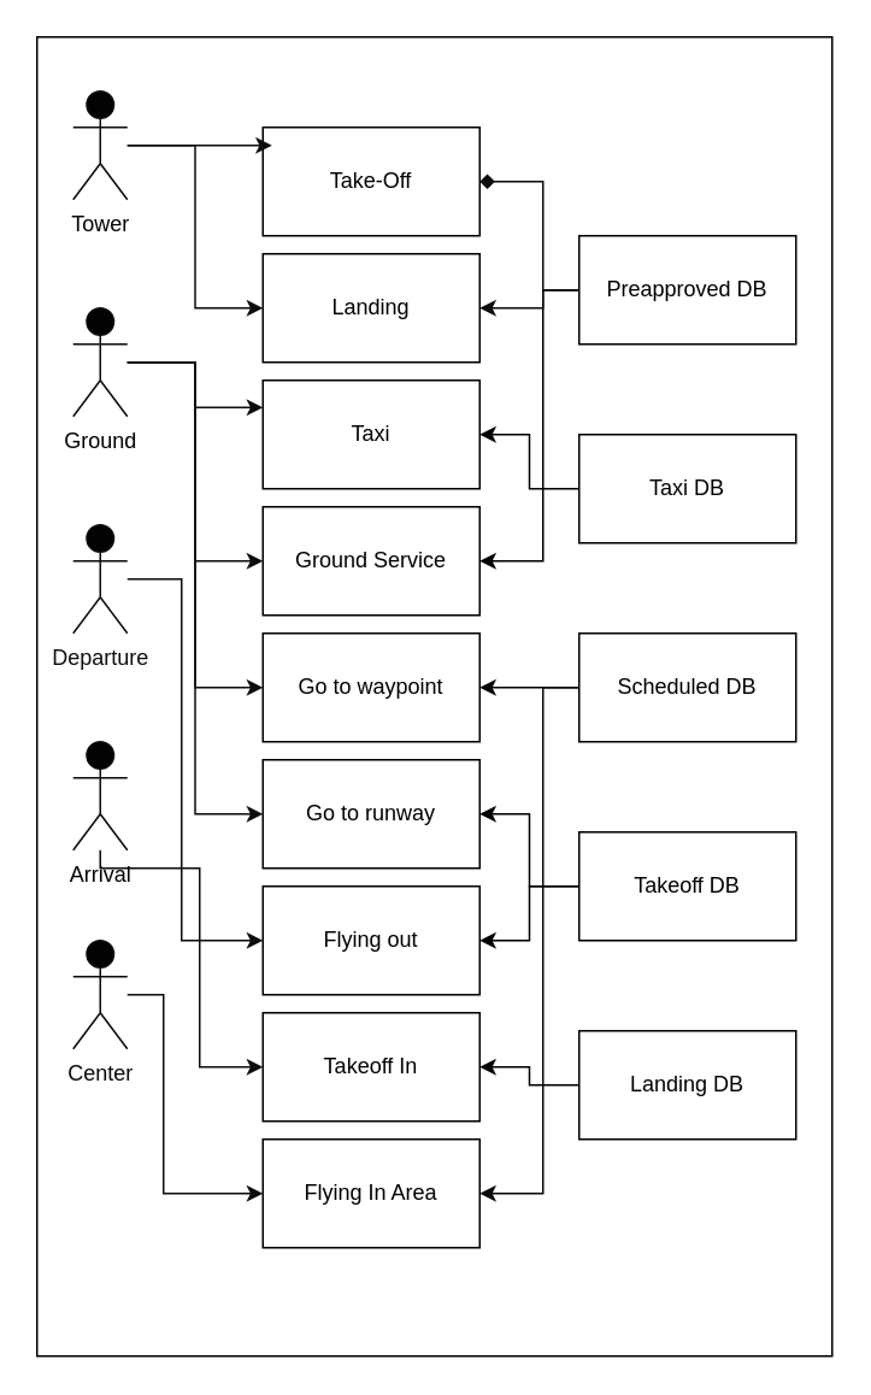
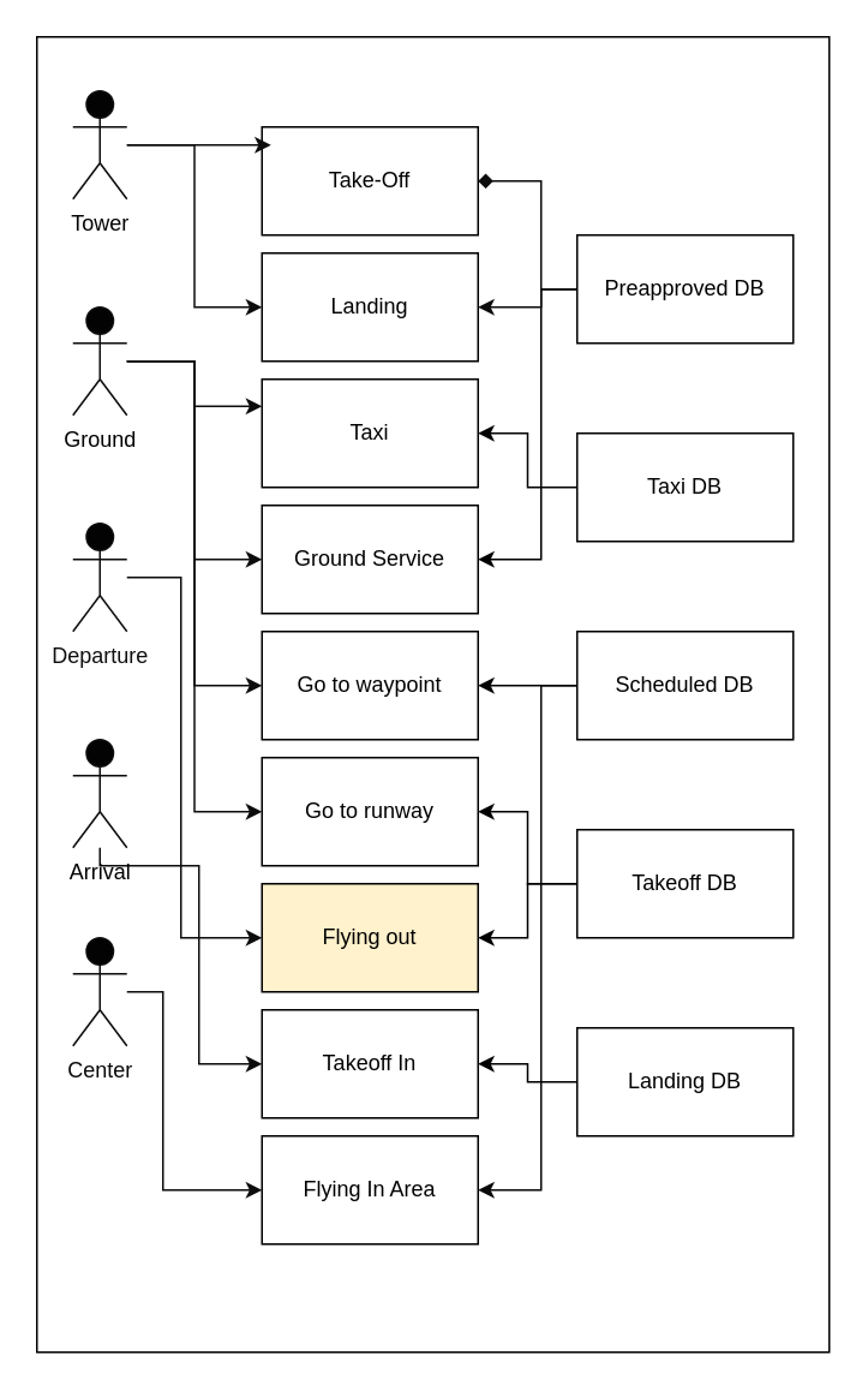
  <mxCell id="0" />
  <mxCell id="1" parent="0" />
  <mxCell id="2" value="" style="whiteSpace=wrap;html=1;fillColor=#FFFFFF;" vertex="1" parent="1"><mxGeometry x="20" y="20" width="440" height="730" as="geometry" /></mxCell>
  <mxCell id="3" value="Take-Off" style="rounded=0;whiteSpace=wrap;html=1;movable=1;resizable=1;rotatable=1;deletable=1;editable=1;locked=0;connectable=1;" parent="1" vertex="1"><mxGeometry x="145" y="70" width="120" height="60" as="geometry" /></mxCell>
  <mxCell id="4" value="Landing" style="rounded=0;whiteSpace=wrap;html=1;movable=1;resizable=1;rotatable=1;deletable=1;editable=1;locked=0;connectable=1;" parent="1" vertex="1"><mxGeometry x="145" y="140" width="120" height="60" as="geometry" /></mxCell>
  <mxCell id="5" value="Taxi" style="rounded=0;whiteSpace=wrap;html=1;movable=1;resizable=1;rotatable=1;deletable=1;editable=1;locked=0;connectable=1;" parent="1" vertex="1"><mxGeometry x="145" y="210" width="120" height="60" as="geometry" /></mxCell>
  <mxCell id="6" value="Ground&amp;nbsp;&lt;span style=&quot;background-color: initial;&quot;&gt;Service&lt;/span&gt;" style="rounded=0;whiteSpace=wrap;html=1;movable=1;resizable=1;rotatable=1;deletable=1;editable=1;locked=0;connectable=1;" parent="1" vertex="1"><mxGeometry x="145" y="280" width="120" height="60" as="geometry" /></mxCell>
  <mxCell id="7" value="Go to waypoint" style="rounded=0;whiteSpace=wrap;html=1;movable=1;resizable=1;rotatable=1;deletable=1;editable=1;locked=0;connectable=1;" parent="1" vertex="1"><mxGeometry x="145" y="350" width="120" height="60" as="geometry" /></mxCell>
  <mxCell id="8" value="Go to runway" style="rounded=0;whiteSpace=wrap;html=1;movable=1;resizable=1;rotatable=1;deletable=1;editable=1;locked=0;connectable=1;" parent="1" vertex="1"><mxGeometry x="145" y="420" width="120" height="60" as="geometry" /></mxCell>
- <mxCell id="9" value="Flying&lt;span style=&quot;background-color: initial;&quot;&gt;&amp;nbsp;out&lt;/span&gt;" style="rounded=0;whiteSpace=wrap;html=1;movable=1;resizable=1;rotatable=1;deletable=1;editable=1;locked=0;connectable=1;" parent="1" vertex="1"><mxGeometry x="145" y="490" width="120" height="60" as="geometry" /></mxCell>
+ <mxCell id="9" value="Flying&lt;span style=&quot;background-color: initial;&quot;&gt;&amp;nbsp;out&lt;/span&gt;" style="rounded=0;whiteSpace=wrap;html=1;movable=1;resizable=1;rotatable=1;deletable=1;editable=1;locked=0;connectable=1;fillColor=#fff2cc;" parent="1" vertex="1"><mxGeometry x="145" y="490" width="120" height="60" as="geometry" /></mxCell>
  <mxCell id="10" value="Takeoff In" style="rounded=0;whiteSpace=wrap;html=1;movable=1;resizable=1;rotatable=1;deletable=1;editable=1;locked=0;connectable=1;" parent="1" vertex="1"><mxGeometry x="145" y="560" width="120" height="60" as="geometry" /></mxCell>
  <mxCell id="11" value="Flying In Area" style="rounded=0;whiteSpace=wrap;html=1;movable=1;resizable=1;rotatable=1;deletable=1;editable=1;locked=0;connectable=1;" parent="1" vertex="1"><mxGeometry x="145" y="630" width="120" height="60" as="geometry" /></mxCell>
  <mxCell id="12" style="edgeStyle=orthogonalEdgeStyle;rounded=0;orthogonalLoop=1;jettySize=auto;html=1;strokeColor=#0D0D0D;fillColor=#030303;" parent="1" source="13" edge="1"><mxGeometry relative="1" as="geometry"><mxPoint x="150" y="80" as="targetPoint" /></mxGeometry></mxCell>
  <mxCell id="13" value="&lt;font color=&quot;#030303&quot;&gt;Tower&lt;/font&gt;&lt;div&gt;&lt;br&gt;&lt;/div&gt;" style="shape=umlActor;verticalLabelPosition=bottom;verticalAlign=top;html=1;outlineConnect=0;fillColor=#030303;strokeColor=#0D0D0D;" parent="1" vertex="1"><mxGeometry x="40" y="50" width="30" height="60" as="geometry" /></mxCell>
  <mxCell id="14" style="edgeStyle=orthogonalEdgeStyle;rounded=0;orthogonalLoop=1;jettySize=auto;html=1;entryX=0;entryY=0.25;entryDx=0;entryDy=0;strokeColor=#0D0D0D;fillColor=#030303;" parent="1" source="18" target="5" edge="1"><mxGeometry relative="1" as="geometry" /></mxCell>
  <mxCell id="15" style="edgeStyle=orthogonalEdgeStyle;rounded=0;orthogonalLoop=1;jettySize=auto;html=1;entryX=0;entryY=0.5;entryDx=0;entryDy=0;strokeColor=#0D0D0D;fillColor=#030303;" parent="1" source="18" target="6" edge="1"><mxGeometry relative="1" as="geometry" /></mxCell>
  <mxCell id="16" style="edgeStyle=orthogonalEdgeStyle;rounded=0;orthogonalLoop=1;jettySize=auto;html=1;entryX=0;entryY=0.5;entryDx=0;entryDy=0;strokeColor=#0D0D0D;fillColor=#030303;" parent="1" source="18" target="7" edge="1"><mxGeometry relative="1" as="geometry" /></mxCell>
  <mxCell id="17" style="edgeStyle=orthogonalEdgeStyle;rounded=0;orthogonalLoop=1;jettySize=auto;html=1;entryX=0;entryY=0.5;entryDx=0;entryDy=0;strokeColor=#0D0D0D;fillColor=#030303;" parent="1" source="18" target="8" edge="1"><mxGeometry relative="1" as="geometry" /></mxCell>
  <mxCell id="18" value="&lt;font color=&quot;#000000&quot;&gt;Ground&lt;/font&gt;&lt;div&gt;&lt;br&gt;&lt;/div&gt;" style="shape=umlActor;verticalLabelPosition=bottom;verticalAlign=top;html=1;outlineConnect=0;fillColor=#030303;strokeColor=#0D0D0D;" parent="1" vertex="1"><mxGeometry x="40" y="170" width="30" height="60" as="geometry" /></mxCell>
  <mxCell id="19" style="edgeStyle=orthogonalEdgeStyle;rounded=0;orthogonalLoop=1;jettySize=auto;html=1;entryX=0;entryY=0.5;entryDx=0;entryDy=0;strokeColor=#0D0D0D;fillColor=#030303;" parent="1" source="20" target="11" edge="1"><mxGeometry relative="1" as="geometry"><Array as="points"><mxPoint x="90" y="550" /><mxPoint x="90" y="660" /></Array></mxGeometry></mxCell>
  <mxCell id="20" value="&lt;font color=&quot;#080808&quot;&gt;Center&lt;/font&gt;&lt;div&gt;&lt;br&gt;&lt;/div&gt;" style="shape=umlActor;verticalLabelPosition=bottom;verticalAlign=top;html=1;outlineConnect=0;fillColor=#030303;strokeColor=#0D0D0D;" parent="1" vertex="1"><mxGeometry x="40" y="520" width="30" height="60" as="geometry" /></mxCell>
  <mxCell id="21" style="edgeStyle=orthogonalEdgeStyle;rounded=0;orthogonalLoop=1;jettySize=auto;html=1;entryX=0;entryY=0.5;entryDx=0;entryDy=0;strokeColor=#0D0D0D;fillColor=#030303;" parent="1" source="22" target="9" edge="1"><mxGeometry relative="1" as="geometry"><Array as="points"><mxPoint x="100" y="320" /><mxPoint x="100" y="520" /></Array></mxGeometry></mxCell>
  <mxCell id="22" value="&lt;font color=&quot;#0f0f0f&quot;&gt;Departure&lt;/font&gt;&lt;div&gt;&lt;br&gt;&lt;/div&gt;" style="shape=umlActor;verticalLabelPosition=bottom;verticalAlign=top;html=1;outlineConnect=0;fillColor=#030303;strokeColor=#0D0D0D;" parent="1" vertex="1"><mxGeometry x="40" y="290" width="30" height="60" as="geometry" /></mxCell>
  <mxCell id="23" style="edgeStyle=orthogonalEdgeStyle;rounded=0;orthogonalLoop=1;jettySize=auto;html=1;entryX=0;entryY=0.5;entryDx=0;entryDy=0;strokeColor=#0D0D0D;fillColor=#030303;" parent="1" source="24" target="10" edge="1"><mxGeometry relative="1" as="geometry"><Array as="points"><mxPoint x="55" y="480" /><mxPoint x="110" y="480" /><mxPoint x="110" y="590" /></Array></mxGeometry></mxCell>
  <mxCell id="24" value="&lt;font color=&quot;#000000&quot;&gt;Arrival&lt;/font&gt;&lt;div&gt;&lt;br&gt;&lt;/div&gt;" style="shape=umlActor;verticalLabelPosition=bottom;verticalAlign=top;html=1;outlineConnect=0;fillColor=#030303;strokeColor=#0D0D0D;" parent="1" vertex="1"><mxGeometry x="40" y="410" width="30" height="60" as="geometry" /></mxCell>
  <mxCell id="25" style="edgeStyle=orthogonalEdgeStyle;rounded=0;orthogonalLoop=1;jettySize=auto;html=1;entryX=1;entryY=0.5;entryDx=0;entryDy=0;strokeColor=#000000;" edge="1" parent="1" source="28" target="6"><mxGeometry relative="1" as="geometry"><Array as="points"><mxPoint x="300" y="160" /><mxPoint x="300" y="310" /></Array></mxGeometry></mxCell>
  <mxCell id="26" style="edgeStyle=orthogonalEdgeStyle;rounded=0;orthogonalLoop=1;jettySize=auto;html=1;entryX=1;entryY=0.5;entryDx=0;entryDy=0;strokeColor=#0D0D0D;endArrow=diamond;" edge="1" parent="1" source="28" target="3"><mxGeometry relative="1" as="geometry"><Array as="points"><mxPoint x="300" y="160" /><mxPoint x="300" y="100" /></Array></mxGeometry></mxCell>
  <mxCell id="27" style="edgeStyle=orthogonalEdgeStyle;rounded=0;orthogonalLoop=1;jettySize=auto;html=1;entryX=1;entryY=0.5;entryDx=0;entryDy=0;strokeColor=#0D0D0D;" edge="1" parent="1" source="28" target="4"><mxGeometry relative="1" as="geometry"><Array as="points"><mxPoint x="300" y="160" /><mxPoint x="300" y="170" /></Array></mxGeometry></mxCell>
  <mxCell id="28" value="Preapproved DB" style="rounded=0;whiteSpace=wrap;html=1;" parent="1" vertex="1"><mxGeometry x="320" y="130" width="120" height="60" as="geometry" /></mxCell>
  <mxCell id="29" style="edgeStyle=orthogonalEdgeStyle;rounded=0;orthogonalLoop=1;jettySize=auto;html=1;entryX=1;entryY=0.5;entryDx=0;entryDy=0;strokeColor=#030303;" edge="1" parent="1" source="30" target="5"><mxGeometry relative="1" as="geometry" /></mxCell>
  <mxCell id="30" value="Taxi DB" style="rounded=0;whiteSpace=wrap;html=1;" parent="1" vertex="1"><mxGeometry x="320" y="240" width="120" height="60" as="geometry" /></mxCell>
  <mxCell id="31" style="edgeStyle=orthogonalEdgeStyle;rounded=0;orthogonalLoop=1;jettySize=auto;html=1;entryX=1;entryY=0.5;entryDx=0;entryDy=0;strokeColor=#0A0A0A;" edge="1" parent="1" source="32" target="11"><mxGeometry relative="1" as="geometry"><Array as="points"><mxPoint x="300" y="380" /><mxPoint x="300" y="660" /></Array></mxGeometry></mxCell>
  <mxCell id="32" value="Scheduled DB" style="rounded=0;whiteSpace=wrap;html=1;" parent="1" vertex="1"><mxGeometry x="320" y="350" width="120" height="60" as="geometry" /></mxCell>
  <mxCell id="33" style="edgeStyle=orthogonalEdgeStyle;rounded=0;orthogonalLoop=1;jettySize=auto;html=1;entryX=1;entryY=0.5;entryDx=0;entryDy=0;strokeColor=#000000;" edge="1" parent="1" source="35" target="8"><mxGeometry relative="1" as="geometry" /></mxCell>
  <mxCell id="34" style="edgeStyle=orthogonalEdgeStyle;rounded=0;orthogonalLoop=1;jettySize=auto;html=1;entryX=1;entryY=0.5;entryDx=0;entryDy=0;strokeColor=#000000;" edge="1" parent="1" source="35" target="9"><mxGeometry relative="1" as="geometry" /></mxCell>
  <mxCell id="35" value="Takeoff DB" style="rounded=0;whiteSpace=wrap;html=1;" parent="1" vertex="1"><mxGeometry x="320" y="460" width="120" height="60" as="geometry" /></mxCell>
  <mxCell id="36" style="edgeStyle=orthogonalEdgeStyle;rounded=0;orthogonalLoop=1;jettySize=auto;html=1;entryX=1;entryY=0.5;entryDx=0;entryDy=0;strokeColor=#000000;" edge="1" parent="1" source="37" target="10"><mxGeometry relative="1" as="geometry" /></mxCell>
  <mxCell id="37" value="Landing DB" style="rounded=0;whiteSpace=wrap;html=1;" parent="1" vertex="1"><mxGeometry x="320" y="570" width="120" height="60" as="geometry" /></mxCell>
  <mxCell id="38" style="edgeStyle=orthogonalEdgeStyle;rounded=0;orthogonalLoop=1;jettySize=auto;html=1;entryX=0;entryY=0.5;entryDx=0;entryDy=0;strokeColor=#0D0D0D;fillColor=#030303;" parent="1" source="13" target="4" edge="1"><mxGeometry relative="1" as="geometry"><mxPoint x="160" y="90" as="targetPoint" /><mxPoint x="80" y="90" as="sourcePoint" /><Array as="points" /></mxGeometry></mxCell>
  <mxCell id="39" value="" style="endArrow=classic;html=1;rounded=0;entryX=1;entryY=0.5;entryDx=0;entryDy=0;exitX=0;exitY=0.5;exitDx=0;exitDy=0;strokeColor=#050505;" edge="1" parent="1" source="32" target="7"><mxGeometry width="50" height="50" relative="1" as="geometry"><mxPoint x="330" y="280" as="sourcePoint" /><mxPoint x="275" y="250" as="targetPoint" /></mxGeometry></mxCell>
